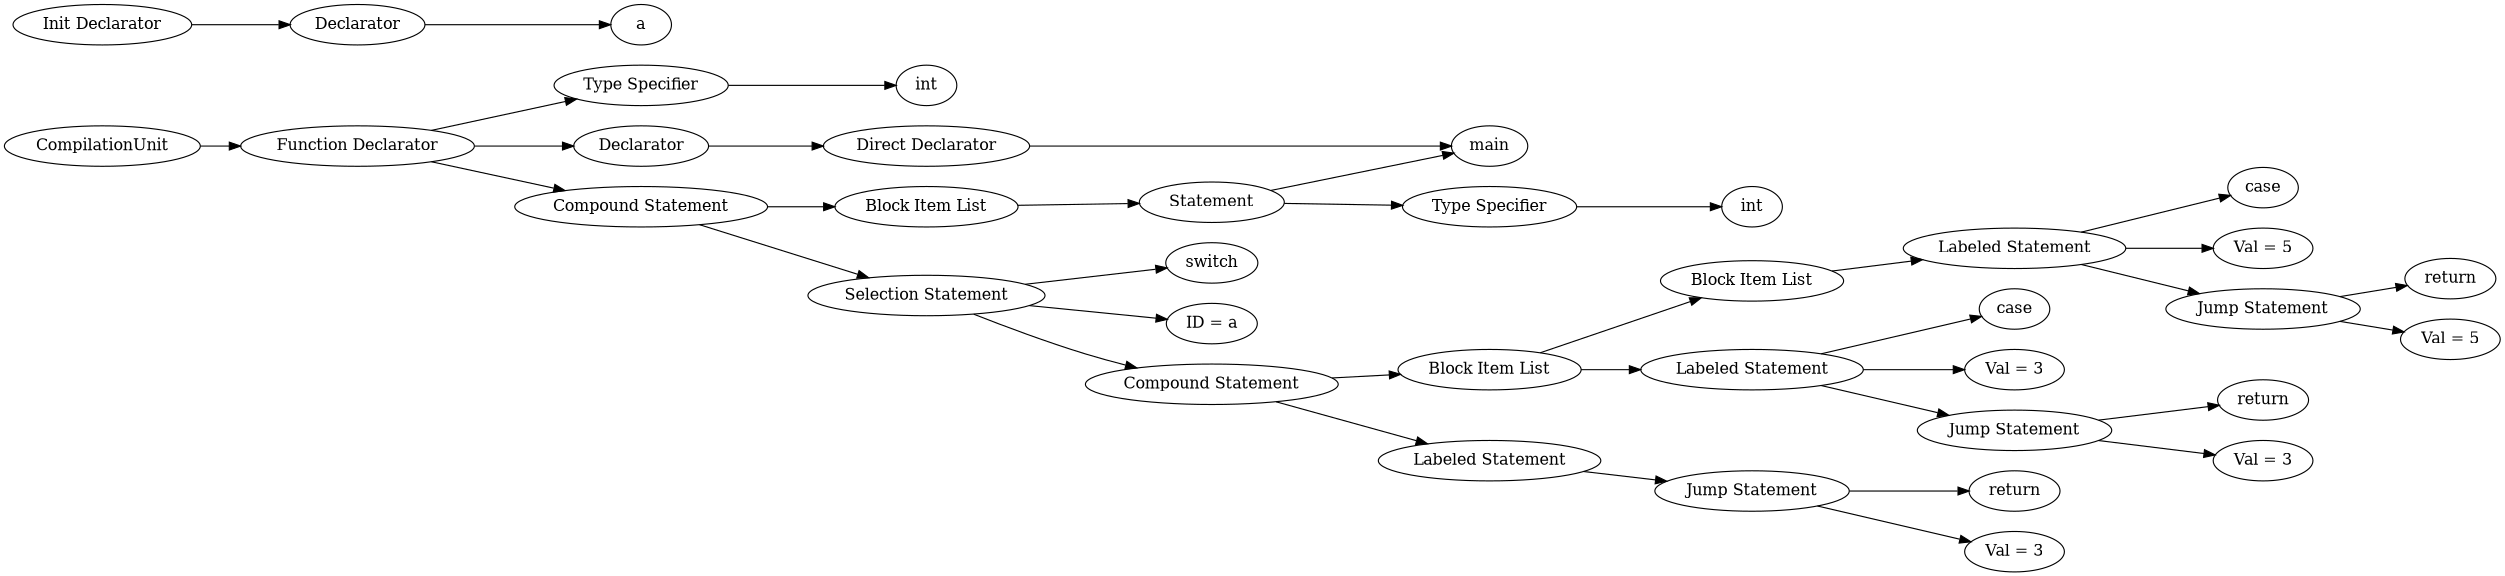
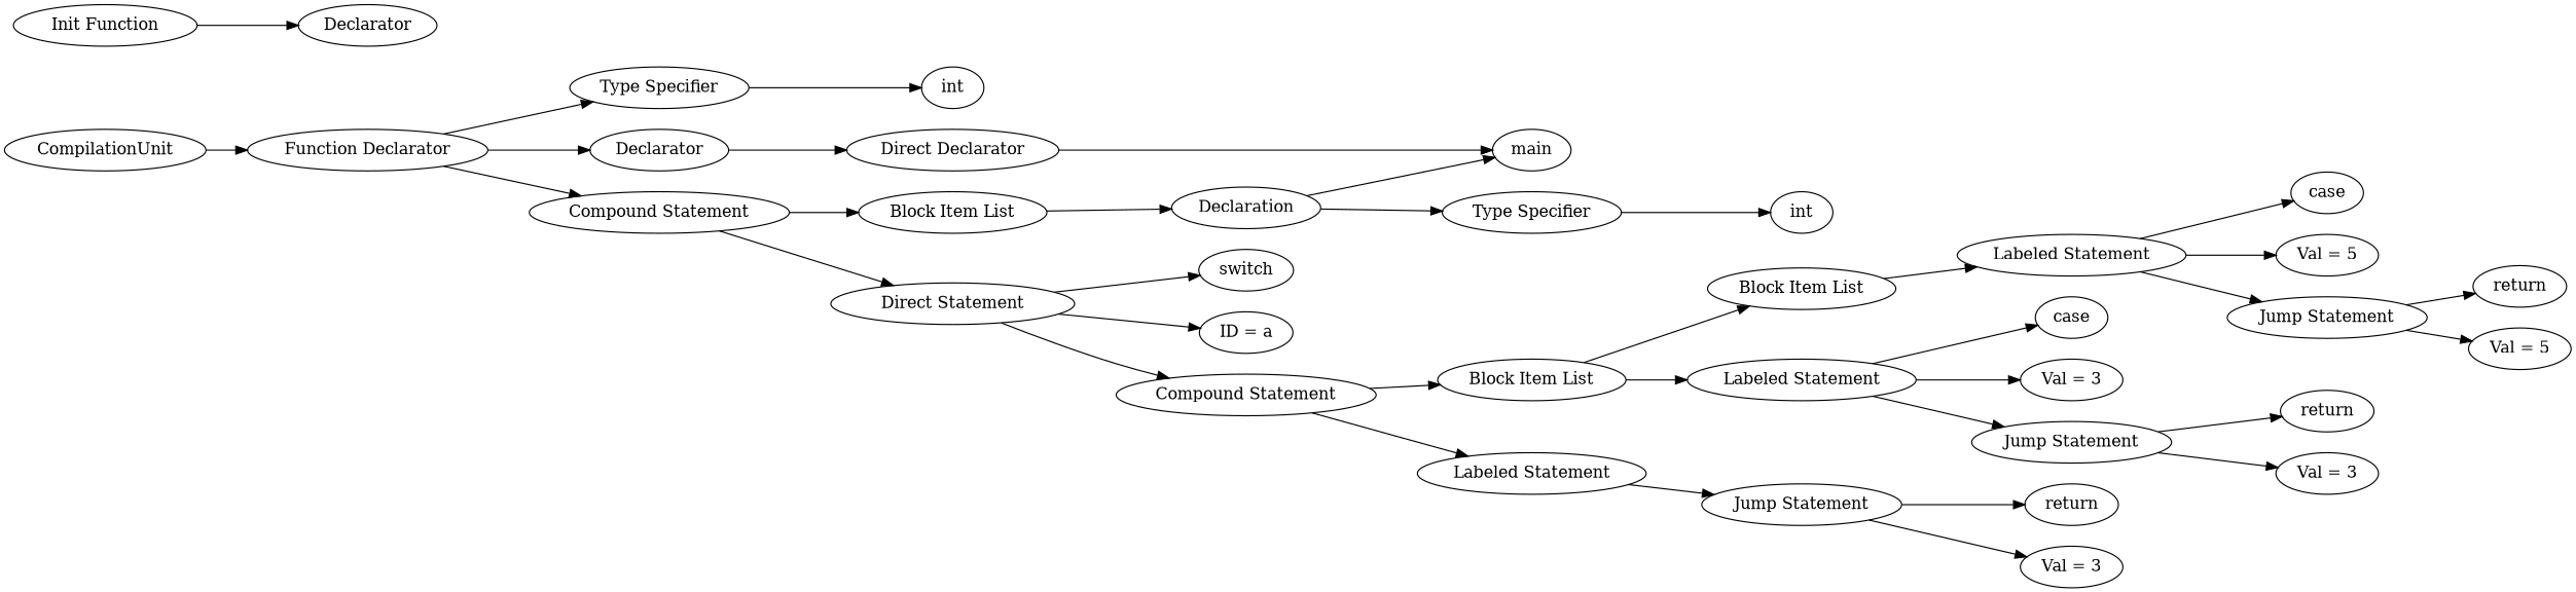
  digraph {
    rankdir=LR
    n1 [label=CompilationUnit]
    n2 [label="Function Declarator"]
    n3 [label="Type Specifier"]
    n4 [label=Declarator]
    n5 [label="Compound Statement"]
    n6 [label=int]
    n7 [label="Direct Declarator"]
    n8 [label="Block Item List"]
-   n9 [label="Selection Statement"]
+   n9 [label="Direct Statement"]
    n10 [label=main]
-   n11 [label=Statement]
+   n11 [label=Declaration]
    n12 [label=switch]
    n13 [label="ID = a"]
    n14 [label="Compound Statement"]
    n15 [label="Type Specifier"]
    n16 [label=int]
-   n17 [label="Init Declarator"]
+   n17 [label="Init Function"]
    n18 [label=Declarator]
-   n19 [label=a]
    n20 [label="Block Item List"]
    n21 [label="Labeled Statement"]
    n22 [label="Block Item List"]
    n23 [label="Labeled Statement"]
    n24 [label="Jump Statement"]
    n25 [label="Labeled Statement"]
    n26 [label=case]
    n27 [label="Val = 3"]
    n28 [label="Jump Statement"]
    n29 [label=case]
    n30 [label="Val = 5"]
    n31 [label="Jump Statement"]
    n32 [label=return]
    n33 [label="Val = 5"]
    n34 [label=return]
    n35 [label="Val = 3"]
    n36 [label=return]
    n37 [label="Val = 3"]
    n1 -> n2
    n2 -> n3
    n2 -> n4
    n2 -> n5
    n3 -> n6
    n4 -> n7
    n5 -> n8
    n5 -> n9
    n7 -> n10
    n8 -> n11
    n9 -> n12
    n9 -> n13
    n9 -> n14
    n11 -> n10
    n11 -> n15
    n14 -> n20
    n14 -> n21
    n15 -> n16
    n17 -> n18
-   n18 -> n19
    n20 -> n22
    n20 -> n23
    n21 -> n24
    n22 -> n25
    n23 -> n26
    n23 -> n27
    n23 -> n28
    n24 -> n36
    n24 -> n37
    n25 -> n29
    n25 -> n30
    n25 -> n31
    n28 -> n34
    n28 -> n35
    n31 -> n32
    n31 -> n33
  }
